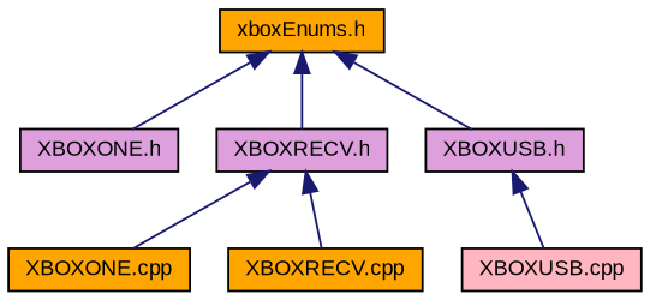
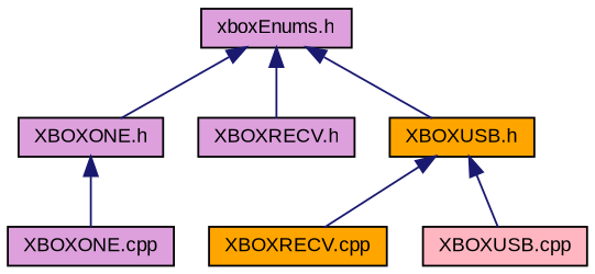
  digraph {
    fontname="Liberation Sans"
    node [color=black fillcolor=orange fontname="Liberation Sans" fontsize=10 shape=record style=filled]
    edge [color=midnightblue dir=back fontname="Liberation Sans" fontsize=10 labelfontname=Helvetica labelfontsize=10 style=solid]
-   n1 [fontcolor=black height=0.2 label="xboxEnums.h" width=0.4]
+   n1 [fillcolor=plum fontcolor=black height=0.2 label="xboxEnums.h" width=0.4]
    n2 [fillcolor=plum height=0.2 label="XBOXONE.h" width=0.4]
    n3 [fillcolor=plum height=0.2 label="XBOXRECV.h" width=0.4]
-   n4 [fillcolor=plum height=0.2 label="XBOXUSB.h" width=0.4]
-   n5 [height=0.2 label="XBOXONE.cpp" width=0.4]
+   n4 [height=0.2 label="XBOXUSB.h" width=0.4]
+   n5 [fillcolor=plum height=0.2 label="XBOXONE.cpp" width=0.4]
    n6 [height=0.2 label="XBOXRECV.cpp" width=0.4]
    n7 [fillcolor=lightpink height=0.2 label="XBOXUSB.cpp" width=0.4]
    n1 -> n2
    n1 -> n3
    n1 -> n4
-   n3 -> n5
-   n3 -> n6
+   n2 -> n5
+   n4 -> n6
    n4 -> n7
  }
